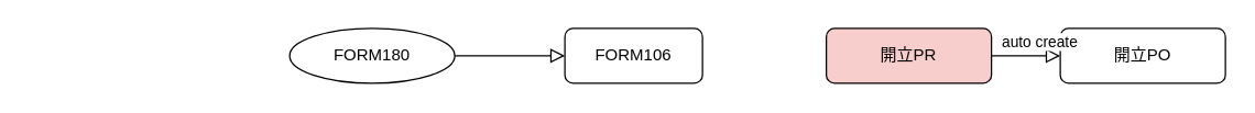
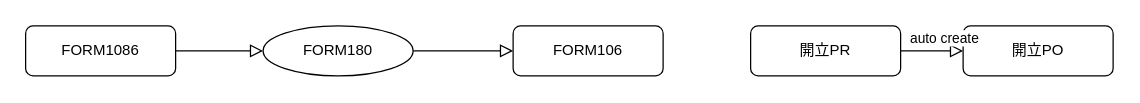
  <mxCell id="0" />
  <mxCell id="1" parent="0" />
+ <mxCell id="2" value="" style="rounded=0;html=1;jettySize=auto;orthogonalLoop=1;fontSize=11;endArrow=block;endFill=0;endSize=8;strokeWidth=1;shadow=0;labelBackgroundColor=none;edgeStyle=orthogonalEdgeStyle;entryX=0;entryY=0.5;entryDx=0;entryDy=0;" parent="1" source="3" target="4" edge="1"><mxGeometry relative="1" as="geometry"><mxPoint x="250" y="60" as="targetPoint" /></mxGeometry></mxCell>
+ <mxCell id="3" value="FORM1086" style="rounded=1;whiteSpace=wrap;html=1;fontSize=12;glass=0;strokeWidth=1;shadow=0;" parent="1" vertex="1"><mxGeometry x="20" y="20" width="120" height="40" as="geometry" /></mxCell>
  <mxCell id="4" value="FORM180" style="ellipse;whiteSpace=wrap;html=1;fontSize=12;glass=0;strokeWidth=1;shadow=0;" parent="1" vertex="1"><mxGeometry x="210" y="20" width="120" height="40" as="geometry" /></mxCell>
- <mxCell id="5" value="FORM106" style="rounded=1;whiteSpace=wrap;html=1;fontSize=12;glass=0;strokeWidth=1;shadow=0;" vertex="1" parent="1"><mxGeometry x="410" y="20" width="100" height="40" as="geometry" /></mxCell>
- <mxCell id="6" value="開立PR" style="rounded=1;whiteSpace=wrap;html=1;fontSize=12;glass=0;strokeWidth=1;shadow=0;fillColor=#f8cecc;" vertex="1" parent="1"><mxGeometry x="600" y="20" width="120" height="40" as="geometry" /></mxCell>
+ <mxCell id="5" value="FORM106" style="rounded=1;whiteSpace=wrap;html=1;fontSize=12;glass=0;strokeWidth=1;shadow=0;" vertex="1" parent="1"><mxGeometry x="410" y="20" width="120" height="40" as="geometry" /></mxCell>
+ <mxCell id="6" value="開立PR" style="rounded=1;whiteSpace=wrap;html=1;fontSize=12;glass=0;strokeWidth=1;shadow=0;" vertex="1" parent="1"><mxGeometry x="600" y="20" width="120" height="40" as="geometry" /></mxCell>
  <mxCell id="7" value="" style="rounded=0;html=1;jettySize=auto;orthogonalLoop=1;fontSize=11;endArrow=block;endFill=0;endSize=8;strokeWidth=1;shadow=0;labelBackgroundColor=none;edgeStyle=orthogonalEdgeStyle;entryX=0;entryY=0.5;entryDx=0;entryDy=0;exitX=1;exitY=0.5;exitDx=0;exitDy=0;" edge="1" parent="1" source="4" target="5"><mxGeometry relative="1" as="geometry"><mxPoint x="360" y="60" as="sourcePoint" /><mxPoint x="430" y="60" as="targetPoint" /><Array as="points"><mxPoint x="380" y="40" /><mxPoint x="380" y="40" /></Array></mxGeometry></mxCell>
  <mxCell id="8" value="開立PO" style="rounded=1;whiteSpace=wrap;html=1;fontSize=12;glass=0;strokeWidth=1;shadow=0;" vertex="1" parent="1"><mxGeometry x="770" y="20" width="120" height="40" as="geometry" /></mxCell>
  <mxCell id="9" value="" style="rounded=0;html=1;jettySize=auto;orthogonalLoop=1;fontSize=11;endArrow=block;endFill=0;endSize=8;strokeWidth=1;shadow=0;labelBackgroundColor=none;edgeStyle=orthogonalEdgeStyle;" edge="1" parent="1"><mxGeometry relative="1" as="geometry"><mxPoint x="720" y="40" as="sourcePoint" /><mxPoint x="770" y="40" as="targetPoint" /><Array as="points"><mxPoint x="720" y="40" /><mxPoint x="830" y="40" /></Array></mxGeometry></mxCell>
  <mxCell id="10" value="auto create" style="edgeLabel;html=1;align=center;verticalAlign=middle;resizable=0;points=[];" vertex="1" connectable="0" parent="9"><mxGeometry x="0.304" y="-1" relative="1" as="geometry"><mxPoint x="1" y="-12" as="offset" /></mxGeometry></mxCell>
